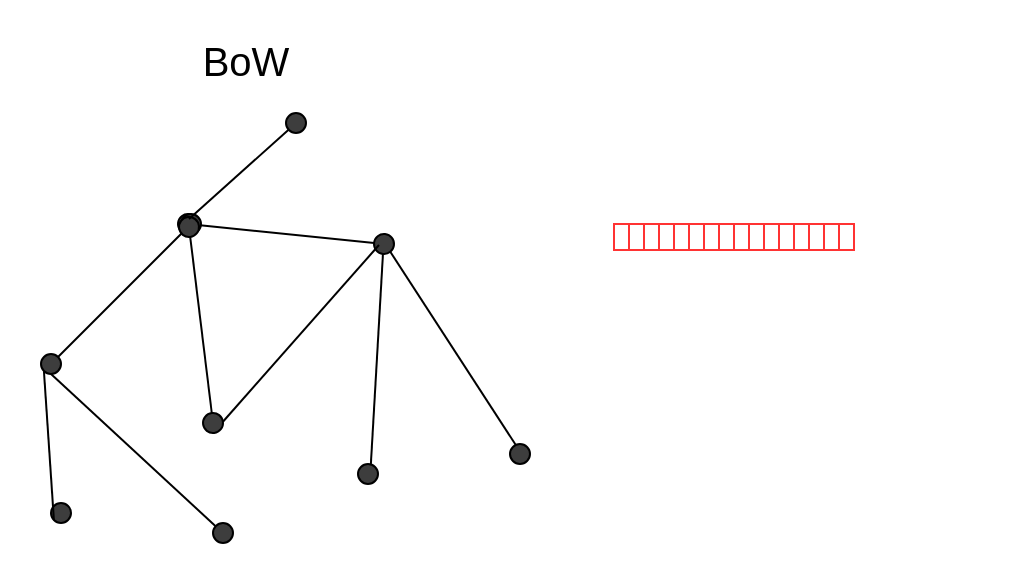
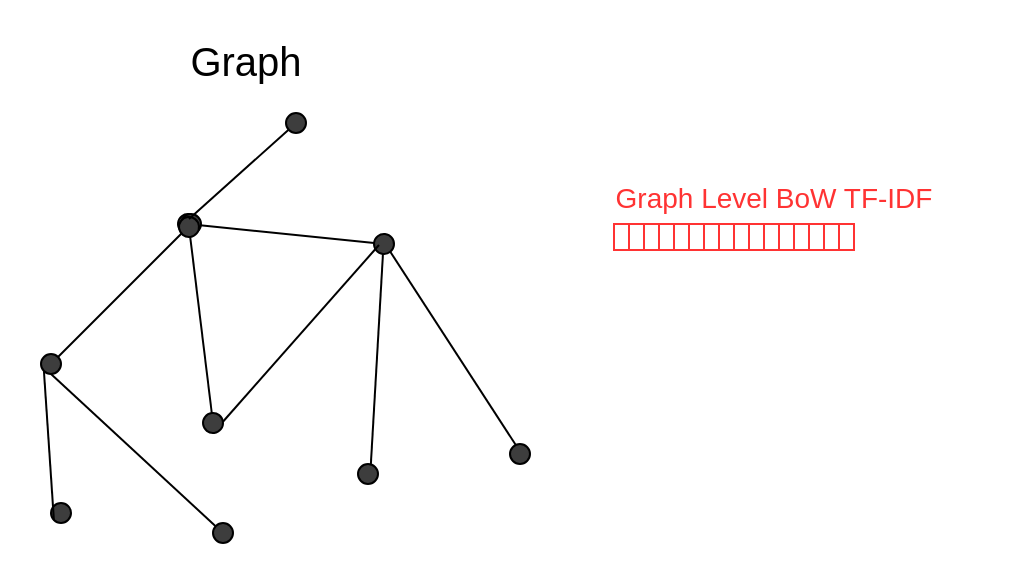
  <mxCell id="0" />
  <mxCell id="1" parent="0" />
  <mxCell id="2" value="" style="group;rotation=51;" parent="1" vertex="1" connectable="0"><mxGeometry x="102.5" y="76.5" width="106.5" height="194.5" as="geometry" /></mxCell>
  <mxCell id="3" value="" style="endArrow=none;html=1;" parent="2" edge="1"><mxGeometry width="50" height="50" relative="1" as="geometry"><mxPoint x="-9" y="35" as="sourcePoint" /><mxPoint x="89" y="45" as="targetPoint" /></mxGeometry></mxCell>
  <mxCell id="4" value="" style="ellipse;whiteSpace=wrap;html=1;aspect=fixed;fillColor=#3D3D3D;rotation=51;" parent="2" vertex="1"><mxGeometry x="-14" y="30" width="10" height="10" as="geometry" /></mxCell>
  <mxCell id="5" value="" style="ellipse;whiteSpace=wrap;html=1;aspect=fixed;fillColor=#3D3D3D;rotation=51;" parent="2" vertex="1"><mxGeometry x="84" y="40" width="10" height="10" as="geometry" /></mxCell>
  <mxCell id="6" value="" style="group" parent="2" vertex="1" connectable="0"><mxGeometry x="-82.5" y="30" width="189" height="164.5" as="geometry" /></mxCell>
  <mxCell id="7" value="" style="endArrow=none;html=1;" parent="6" edge="1"><mxGeometry width="50" height="50" relative="1" as="geometry"><mxPoint x="5" y="75" as="sourcePoint" /><mxPoint x="75" y="5" as="targetPoint" /></mxGeometry></mxCell>
  <mxCell id="8" value="" style="ellipse;whiteSpace=wrap;html=1;aspect=fixed;fillColor=#3D3D3D;" parent="6" vertex="1"><mxGeometry y="70" width="10" height="10" as="geometry" /></mxCell>
  <mxCell id="9" value="" style="ellipse;whiteSpace=wrap;html=1;aspect=fixed;fillColor=#3D3D3D;" parent="6" vertex="1"><mxGeometry x="70" width="10" height="10" as="geometry" /></mxCell>
  <mxCell id="10" value="" style="group;rotation=166;" parent="6" vertex="1" connectable="0"><mxGeometry x="40" y="15.5" width="149" height="119.5" as="geometry" /></mxCell>
  <mxCell id="11" value="" style="endArrow=none;html=1;" parent="10" edge="1"><mxGeometry width="50" height="50" relative="1" as="geometry"><mxPoint x="34" y="-9" as="sourcePoint" /><mxPoint x="46" y="89" as="targetPoint" /></mxGeometry></mxCell>
  <mxCell id="12" value="" style="ellipse;whiteSpace=wrap;html=1;aspect=fixed;fillColor=#3D3D3D;rotation=128;" parent="10" vertex="1"><mxGeometry x="29" y="-14" width="10" height="10" as="geometry" /></mxCell>
  <mxCell id="13" value="" style="ellipse;whiteSpace=wrap;html=1;aspect=fixed;fillColor=#3D3D3D;rotation=128;" parent="10" vertex="1"><mxGeometry x="41" y="84" width="10" height="10" as="geometry" /></mxCell>
  <mxCell id="14" value="" style="endArrow=none;html=1;entryX=1;entryY=1;entryDx=0;entryDy=0;exitX=1;exitY=1;exitDx=0;exitDy=0;" parent="10" source="5" edge="1"><mxGeometry width="50" height="50" relative="1" as="geometry"><mxPoint x="132" y="24.5" as="sourcePoint" /><mxPoint x="124.849" y="111.012" as="targetPoint" /></mxGeometry></mxCell>
  <mxCell id="15" value="" style="endArrow=none;html=1;exitX=0;exitY=0;exitDx=0;exitDy=0;" parent="10" source="13" edge="1"><mxGeometry width="50" height="50" relative="1" as="geometry"><mxPoint x="79" y="50" as="sourcePoint" /><mxPoint x="129" as="targetPoint" /></mxGeometry></mxCell>
  <mxCell id="16" value="" style="ellipse;whiteSpace=wrap;html=1;aspect=fixed;fillColor=#3D3D3D;" parent="10" vertex="1"><mxGeometry x="118.5" y="109.5" width="10" height="10" as="geometry" /></mxCell>
  <mxCell id="17" value="" style="endArrow=none;html=1;exitX=0.5;exitY=1;exitDx=0;exitDy=0;" parent="6" source="18" edge="1"><mxGeometry width="50" height="50" relative="1" as="geometry"><mxPoint x="8" y="172.5" as="sourcePoint" /><mxPoint x="91" y="160.5" as="targetPoint" /></mxGeometry></mxCell>
  <mxCell id="18" value="" style="ellipse;whiteSpace=wrap;html=1;aspect=fixed;fillColor=#3D3D3D;" parent="6" vertex="1"><mxGeometry x="86" y="154.5" width="10" height="10" as="geometry" /></mxCell>
  <mxCell id="19" value="" style="endArrow=none;html=1;exitX=0.5;exitY=1;exitDx=0;exitDy=0;" parent="6" source="8" target="18" edge="1"><mxGeometry width="50" height="50" relative="1" as="geometry"><mxPoint x="156" y="267.5" as="sourcePoint" /><mxPoint x="242" y="348" as="targetPoint" /></mxGeometry></mxCell>
  <mxCell id="20" value="" style="ellipse;whiteSpace=wrap;html=1;aspect=fixed;fillColor=#3D3D3D;" parent="6" vertex="1"><mxGeometry x="5" y="144.5" width="10" height="10" as="geometry" /></mxCell>
  <mxCell id="21" value="" style="endArrow=none;html=1;exitX=0;exitY=1;exitDx=0;exitDy=0;entryX=0;entryY=1;entryDx=0;entryDy=0;" parent="6" source="20" target="8" edge="1"><mxGeometry width="50" height="50" relative="1" as="geometry"><mxPoint x="-26" y="124.5" as="sourcePoint" /><mxPoint x="24" y="74.5" as="targetPoint" /></mxGeometry></mxCell>
  <mxCell id="22" value="" style="endArrow=none;html=1;exitX=1;exitY=0.5;exitDx=0;exitDy=0;" parent="1" source="5" edge="1"><mxGeometry width="50" height="50" relative="1" as="geometry"><mxPoint x="248" y="198" as="sourcePoint" /><mxPoint x="260" y="226" as="targetPoint" /></mxGeometry></mxCell>
  <mxCell id="23" value="" style="endArrow=none;html=1;" parent="1" source="25" edge="1"><mxGeometry width="50" height="50" relative="1" as="geometry"><mxPoint x="94" y="109" as="sourcePoint" /><mxPoint x="144" y="59" as="targetPoint" /></mxGeometry></mxCell>
  <mxCell id="24" value="" style="ellipse;whiteSpace=wrap;html=1;aspect=fixed;fillColor=#3D3D3D;" parent="1" vertex="1"><mxGeometry x="254.5" y="221.5" width="10" height="10" as="geometry" /></mxCell>
  <mxCell id="25" value="" style="ellipse;whiteSpace=wrap;html=1;aspect=fixed;fillColor=#3D3D3D;" parent="1" vertex="1"><mxGeometry x="142.5" y="56" width="10" height="10" as="geometry" /></mxCell>
  <mxCell id="26" value="" style="endArrow=none;html=1;" parent="1" target="25" edge="1"><mxGeometry width="50" height="50" relative="1" as="geometry"><mxPoint x="94" y="109" as="sourcePoint" /><mxPoint x="144" y="59" as="targetPoint" /></mxGeometry></mxCell>
- <mxCell id="27" value="&lt;font style=&quot;font-size: 20px&quot;&gt;BoW&lt;/font&gt;" style="text;html=1;strokeColor=none;fillColor=none;align=center;verticalAlign=middle;whiteSpace=wrap;rounded=0;" parent="1" vertex="1"><mxGeometry x="102.5" y="20" width="40" height="20" as="geometry" /></mxCell>
+ <mxCell id="27" value="&lt;font style=&quot;font-size: 20px&quot;&gt;Graph&lt;/font&gt;" style="text;html=1;strokeColor=none;fillColor=none;align=center;verticalAlign=middle;whiteSpace=wrap;rounded=0;" parent="1" vertex="1"><mxGeometry x="102.5" y="20" width="40" height="20" as="geometry" /></mxCell>
  <mxCell id="28" value="" style="rounded=0;whiteSpace=wrap;html=1;fillColor=none;strokeColor=#FF3333;" vertex="1" parent="1"><mxGeometry x="306.5" y="111.5" width="15" height="13" as="geometry" /></mxCell>
  <mxCell id="29" value="" style="rounded=0;whiteSpace=wrap;html=1;fillColor=none;strokeColor=#FF3333;" vertex="1" parent="1"><mxGeometry x="314" y="111.5" width="15" height="13" as="geometry" /></mxCell>
  <mxCell id="30" value="" style="rounded=0;whiteSpace=wrap;html=1;fillColor=none;strokeColor=#FF3333;" vertex="1" parent="1"><mxGeometry x="321.5" y="111.5" width="15" height="13" as="geometry" /></mxCell>
+ <mxCell id="31" value="&lt;font color=&quot;#ff3333&quot; style=&quot;font-size: 14px&quot;&gt;Graph Level BoW TF-IDF&lt;/font&gt;" style="text;html=1;strokeColor=none;fillColor=none;align=center;verticalAlign=middle;whiteSpace=wrap;rounded=0;" vertex="1" parent="1"><mxGeometry x="288" y="89" width="198" height="20" as="geometry" /></mxCell>
  <mxCell id="32" value="" style="rounded=0;whiteSpace=wrap;html=1;fillColor=none;strokeColor=#FF3333;" vertex="1" parent="1"><mxGeometry x="336.5" y="111.5" width="15" height="13" as="geometry" /></mxCell>
  <mxCell id="33" value="" style="rounded=0;whiteSpace=wrap;html=1;fillColor=none;strokeColor=#FF3333;" vertex="1" parent="1"><mxGeometry x="344" y="111.5" width="15" height="13" as="geometry" /></mxCell>
  <mxCell id="34" value="" style="rounded=0;whiteSpace=wrap;html=1;fillColor=none;strokeColor=#FF3333;" vertex="1" parent="1"><mxGeometry x="351.5" y="111.5" width="15" height="13" as="geometry" /></mxCell>
  <mxCell id="35" value="" style="rounded=0;whiteSpace=wrap;html=1;fillColor=none;strokeColor=#FF3333;" vertex="1" parent="1"><mxGeometry x="366.5" y="111.5" width="15" height="13" as="geometry" /></mxCell>
  <mxCell id="36" value="" style="rounded=0;whiteSpace=wrap;html=1;fillColor=none;strokeColor=#FF3333;" vertex="1" parent="1"><mxGeometry x="374" y="111.5" width="15" height="13" as="geometry" /></mxCell>
  <mxCell id="37" value="" style="rounded=0;whiteSpace=wrap;html=1;fillColor=none;strokeColor=#FF3333;" vertex="1" parent="1"><mxGeometry x="381.5" y="111.5" width="15" height="13" as="geometry" /></mxCell>
  <mxCell id="38" value="" style="rounded=0;whiteSpace=wrap;html=1;fillColor=none;strokeColor=#FF3333;" vertex="1" parent="1"><mxGeometry x="396.5" y="111.5" width="15" height="13" as="geometry" /></mxCell>
  <mxCell id="39" value="" style="rounded=0;whiteSpace=wrap;html=1;fillColor=none;strokeColor=#FF3333;" vertex="1" parent="1"><mxGeometry x="404" y="111.5" width="15" height="13" as="geometry" /></mxCell>
  <mxCell id="40" value="" style="rounded=0;whiteSpace=wrap;html=1;fillColor=none;strokeColor=#FF3333;" vertex="1" parent="1"><mxGeometry x="411.5" y="111.5" width="15" height="13" as="geometry" /></mxCell>
